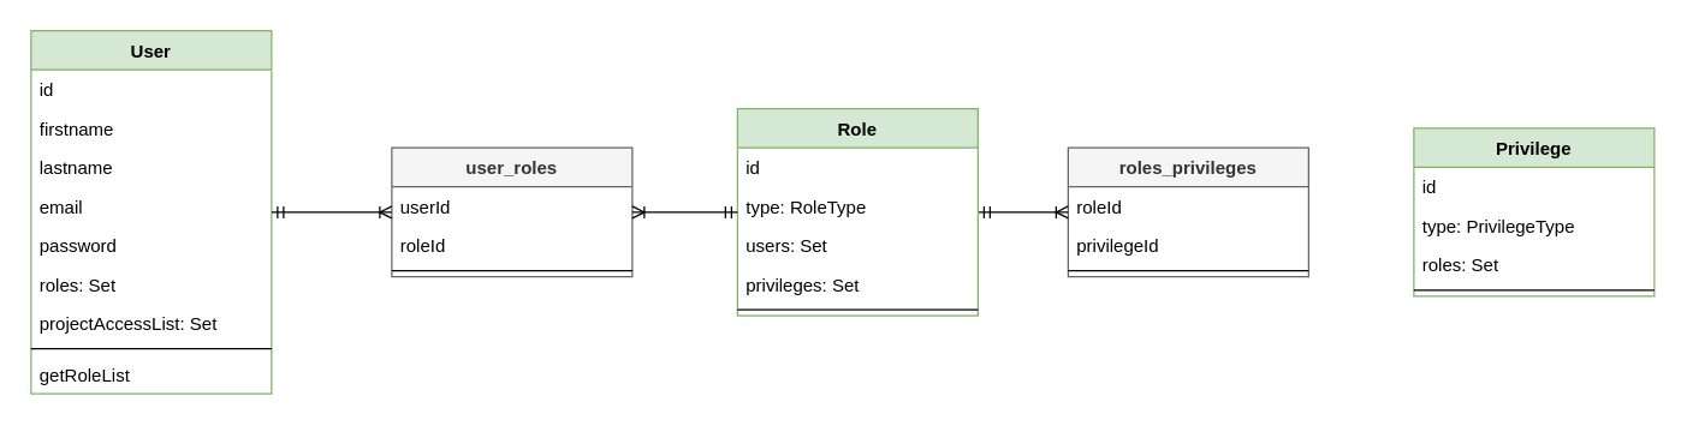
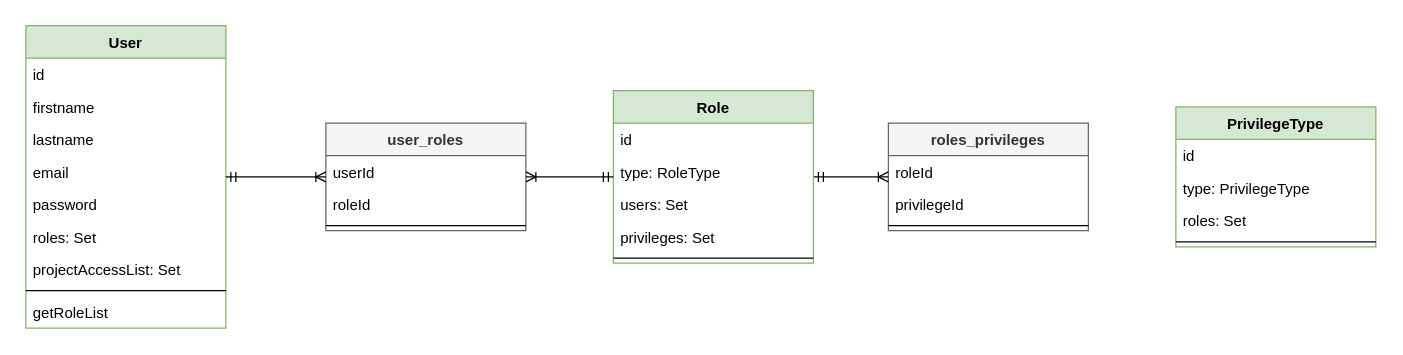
  <mxCell id="0" />
  <mxCell id="1" parent="0" />
- <mxCell id="2" value="Privilege" style="swimlane;fontStyle=1;align=center;verticalAlign=top;childLayout=stackLayout;horizontal=1;startSize=26;horizontalStack=0;resizeParent=1;resizeParentMax=0;resizeLast=0;collapsible=1;marginBottom=0;fillColor=#d5e8d4;strokeColor=#82b366;" vertex="1" parent="1"><mxGeometry x="940" y="85" width="160" height="112" as="geometry" /></mxCell>
+ <mxCell id="2" value="PrivilegeType" style="swimlane;fontStyle=1;align=center;verticalAlign=top;childLayout=stackLayout;horizontal=1;startSize=26;horizontalStack=0;resizeParent=1;resizeParentMax=0;resizeLast=0;collapsible=1;marginBottom=0;fillColor=#d5e8d4;strokeColor=#82b366;" vertex="1" parent="1"><mxGeometry x="940" y="85" width="160" height="112" as="geometry" /></mxCell>
  <mxCell id="3" value="id" style="text;strokeColor=none;fillColor=none;align=left;verticalAlign=top;spacingLeft=4;spacingRight=4;overflow=hidden;rotatable=0;points=[[0,0.5],[1,0.5]];portConstraint=eastwest;" vertex="1" parent="2"><mxGeometry y="26" width="160" height="26" as="geometry" /></mxCell>
  <mxCell id="4" value="type: PrivilegeType" style="text;strokeColor=none;fillColor=none;align=left;verticalAlign=top;spacingLeft=4;spacingRight=4;overflow=hidden;rotatable=0;points=[[0,0.5],[1,0.5]];portConstraint=eastwest;" vertex="1" parent="2"><mxGeometry y="52" width="160" height="26" as="geometry" /></mxCell>
  <mxCell id="5" value="roles: Set" style="text;strokeColor=none;fillColor=none;align=left;verticalAlign=top;spacingLeft=4;spacingRight=4;overflow=hidden;rotatable=0;points=[[0,0.5],[1,0.5]];portConstraint=eastwest;" vertex="1" parent="2"><mxGeometry y="78" width="160" height="26" as="geometry" /></mxCell>
  <mxCell id="6" value="" style="line;strokeWidth=1;fillColor=none;align=left;verticalAlign=middle;spacingTop=-1;spacingLeft=3;spacingRight=3;rotatable=0;labelPosition=right;points=[];portConstraint=eastwest;" vertex="1" parent="2"><mxGeometry y="104" width="160" height="8" as="geometry" /></mxCell>
  <mxCell id="7" value="roles_privileges" style="swimlane;fontStyle=1;align=center;verticalAlign=top;childLayout=stackLayout;horizontal=1;startSize=26;horizontalStack=0;resizeParent=1;resizeParentMax=0;resizeLast=0;collapsible=1;marginBottom=0;fillColor=#f5f5f5;strokeColor=#666666;fontColor=#333333;" vertex="1" parent="1"><mxGeometry x="710" y="98" width="160" height="86" as="geometry" /></mxCell>
  <mxCell id="8" value="roleId" style="text;strokeColor=none;fillColor=none;align=left;verticalAlign=top;spacingLeft=4;spacingRight=4;overflow=hidden;rotatable=0;points=[[0,0.5],[1,0.5]];portConstraint=eastwest;" vertex="1" parent="7"><mxGeometry y="26" width="160" height="26" as="geometry" /></mxCell>
  <mxCell id="9" value="privilegeId" style="text;strokeColor=none;fillColor=none;align=left;verticalAlign=top;spacingLeft=4;spacingRight=4;overflow=hidden;rotatable=0;points=[[0,0.5],[1,0.5]];portConstraint=eastwest;" vertex="1" parent="7"><mxGeometry y="52" width="160" height="26" as="geometry" /></mxCell>
  <mxCell id="10" value="" style="line;strokeWidth=1;fillColor=none;align=left;verticalAlign=middle;spacingTop=-1;spacingLeft=3;spacingRight=3;rotatable=0;labelPosition=right;points=[];portConstraint=eastwest;" vertex="1" parent="7"><mxGeometry y="78" width="160" height="8" as="geometry" /></mxCell>
  <mxCell id="11" value="" style="edgeStyle=entityRelationEdgeStyle;fontSize=12;html=1;endArrow=ERoneToMany;startArrow=ERmandOne;" edge="1" parent="1" target="7"><mxGeometry width="100" height="100" relative="1" as="geometry"><mxPoint x="650" y="141" as="sourcePoint" /><mxPoint x="650" y="285" as="targetPoint" /></mxGeometry></mxCell>
  <mxCell id="12" value="User" style="swimlane;fontStyle=1;align=center;verticalAlign=top;childLayout=stackLayout;horizontal=1;startSize=26;horizontalStack=0;resizeParent=1;resizeParentMax=0;resizeLast=0;collapsible=1;marginBottom=0;fillColor=#d5e8d4;strokeColor=#82b366;" vertex="1" parent="1"><mxGeometry x="20" y="20" width="160" height="242" as="geometry" /></mxCell>
  <mxCell id="13" value="id" style="text;strokeColor=none;fillColor=none;align=left;verticalAlign=top;spacingLeft=4;spacingRight=4;overflow=hidden;rotatable=0;points=[[0,0.5],[1,0.5]];portConstraint=eastwest;" vertex="1" parent="12"><mxGeometry y="26" width="160" height="26" as="geometry" /></mxCell>
  <mxCell id="14" value="firstname" style="text;strokeColor=none;fillColor=none;align=left;verticalAlign=top;spacingLeft=4;spacingRight=4;overflow=hidden;rotatable=0;points=[[0,0.5],[1,0.5]];portConstraint=eastwest;" vertex="1" parent="12"><mxGeometry y="52" width="160" height="26" as="geometry" /></mxCell>
  <mxCell id="15" value="lastname" style="text;strokeColor=none;fillColor=none;align=left;verticalAlign=top;spacingLeft=4;spacingRight=4;overflow=hidden;rotatable=0;points=[[0,0.5],[1,0.5]];portConstraint=eastwest;" vertex="1" parent="12"><mxGeometry y="78" width="160" height="26" as="geometry" /></mxCell>
  <mxCell id="16" value="email" style="text;strokeColor=none;fillColor=none;align=left;verticalAlign=top;spacingLeft=4;spacingRight=4;overflow=hidden;rotatable=0;points=[[0,0.5],[1,0.5]];portConstraint=eastwest;" vertex="1" parent="12"><mxGeometry y="104" width="160" height="26" as="geometry" /></mxCell>
  <mxCell id="17" value="password" style="text;strokeColor=none;fillColor=none;align=left;verticalAlign=top;spacingLeft=4;spacingRight=4;overflow=hidden;rotatable=0;points=[[0,0.5],[1,0.5]];portConstraint=eastwest;" vertex="1" parent="12"><mxGeometry y="130" width="160" height="26" as="geometry" /></mxCell>
  <mxCell id="18" value="roles: Set" style="text;strokeColor=none;fillColor=none;align=left;verticalAlign=top;spacingLeft=4;spacingRight=4;overflow=hidden;rotatable=0;points=[[0,0.5],[1,0.5]];portConstraint=eastwest;" vertex="1" parent="12"><mxGeometry y="156" width="160" height="26" as="geometry" /></mxCell>
  <mxCell id="19" value="projectAccessList: Set" style="text;strokeColor=none;fillColor=none;align=left;verticalAlign=top;spacingLeft=4;spacingRight=4;overflow=hidden;rotatable=0;points=[[0,0.5],[1,0.5]];portConstraint=eastwest;" vertex="1" parent="12"><mxGeometry y="182" width="160" height="26" as="geometry" /></mxCell>
  <mxCell id="20" value="" style="line;strokeWidth=1;fillColor=none;align=left;verticalAlign=middle;spacingTop=-1;spacingLeft=3;spacingRight=3;rotatable=0;labelPosition=right;points=[];portConstraint=eastwest;" vertex="1" parent="12"><mxGeometry y="208" width="160" height="8" as="geometry" /></mxCell>
  <mxCell id="21" value="getRoleList" style="text;strokeColor=none;fillColor=none;align=left;verticalAlign=top;spacingLeft=4;spacingRight=4;overflow=hidden;rotatable=0;points=[[0,0.5],[1,0.5]];portConstraint=eastwest;" vertex="1" parent="12"><mxGeometry y="216" width="160" height="26" as="geometry" /></mxCell>
  <mxCell id="22" value="Role" style="swimlane;fontStyle=1;align=center;verticalAlign=top;childLayout=stackLayout;horizontal=1;startSize=26;horizontalStack=0;resizeParent=1;resizeParentMax=0;resizeLast=0;collapsible=1;marginBottom=0;fillColor=#d5e8d4;strokeColor=#82b366;" vertex="1" parent="1"><mxGeometry x="490" y="72" width="160" height="138" as="geometry" /></mxCell>
  <mxCell id="23" value="id" style="text;strokeColor=none;fillColor=none;align=left;verticalAlign=top;spacingLeft=4;spacingRight=4;overflow=hidden;rotatable=0;points=[[0,0.5],[1,0.5]];portConstraint=eastwest;" vertex="1" parent="22"><mxGeometry y="26" width="160" height="26" as="geometry" /></mxCell>
  <mxCell id="24" value="type: RoleType" style="text;strokeColor=none;fillColor=none;align=left;verticalAlign=top;spacingLeft=4;spacingRight=4;overflow=hidden;rotatable=0;points=[[0,0.5],[1,0.5]];portConstraint=eastwest;" vertex="1" parent="22"><mxGeometry y="52" width="160" height="26" as="geometry" /></mxCell>
  <mxCell id="25" value="users: Set" style="text;strokeColor=none;fillColor=none;align=left;verticalAlign=top;spacingLeft=4;spacingRight=4;overflow=hidden;rotatable=0;points=[[0,0.5],[1,0.5]];portConstraint=eastwest;" vertex="1" parent="22"><mxGeometry y="78" width="160" height="26" as="geometry" /></mxCell>
  <mxCell id="26" value="privileges: Set" style="text;strokeColor=none;fillColor=none;align=left;verticalAlign=top;spacingLeft=4;spacingRight=4;overflow=hidden;rotatable=0;points=[[0,0.5],[1,0.5]];portConstraint=eastwest;" vertex="1" parent="22"><mxGeometry y="104" width="160" height="26" as="geometry" /></mxCell>
  <mxCell id="27" value="" style="line;strokeWidth=1;fillColor=none;align=left;verticalAlign=middle;spacingTop=-1;spacingLeft=3;spacingRight=3;rotatable=0;labelPosition=right;points=[];portConstraint=eastwest;" vertex="1" parent="22"><mxGeometry y="130" width="160" height="8" as="geometry" /></mxCell>
  <mxCell id="28" value="user_roles" style="swimlane;fontStyle=1;align=center;verticalAlign=top;childLayout=stackLayout;horizontal=1;startSize=26;horizontalStack=0;resizeParent=1;resizeParentMax=0;resizeLast=0;collapsible=1;marginBottom=0;fillColor=#f5f5f5;strokeColor=#666666;fontColor=#333333;" vertex="1" parent="1"><mxGeometry x="260" y="98" width="160" height="86" as="geometry" /></mxCell>
  <mxCell id="29" value="userId" style="text;strokeColor=none;fillColor=none;align=left;verticalAlign=top;spacingLeft=4;spacingRight=4;overflow=hidden;rotatable=0;points=[[0,0.5],[1,0.5]];portConstraint=eastwest;" vertex="1" parent="28"><mxGeometry y="26" width="160" height="26" as="geometry" /></mxCell>
  <mxCell id="30" value="roleId" style="text;strokeColor=none;fillColor=none;align=left;verticalAlign=top;spacingLeft=4;spacingRight=4;overflow=hidden;rotatable=0;points=[[0,0.5],[1,0.5]];portConstraint=eastwest;" vertex="1" parent="28"><mxGeometry y="52" width="160" height="26" as="geometry" /></mxCell>
  <mxCell id="31" value="" style="line;strokeWidth=1;fillColor=none;align=left;verticalAlign=middle;spacingTop=-1;spacingLeft=3;spacingRight=3;rotatable=0;labelPosition=right;points=[];portConstraint=eastwest;" vertex="1" parent="28"><mxGeometry y="78" width="160" height="8" as="geometry" /></mxCell>
  <mxCell id="32" value="" style="edgeStyle=entityRelationEdgeStyle;fontSize=12;html=1;endArrow=ERoneToMany;startArrow=ERmandOne;" edge="1" parent="1" source="12" target="28"><mxGeometry width="100" height="100" relative="1" as="geometry"><mxPoint x="280" y="225" as="sourcePoint" /><mxPoint x="380" y="225" as="targetPoint" /></mxGeometry></mxCell>
  <mxCell id="33" value="" style="edgeStyle=entityRelationEdgeStyle;fontSize=12;html=1;endArrow=ERoneToMany;startArrow=ERmandOne;" edge="1" parent="1" source="22" target="28"><mxGeometry width="100" height="100" relative="1" as="geometry"><mxPoint x="460" y="195" as="sourcePoint" /><mxPoint x="420" y="288" as="targetPoint" /></mxGeometry></mxCell>
